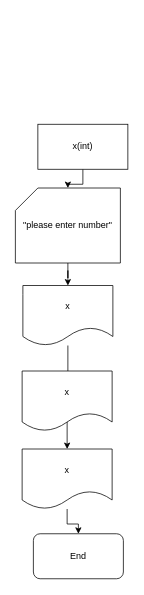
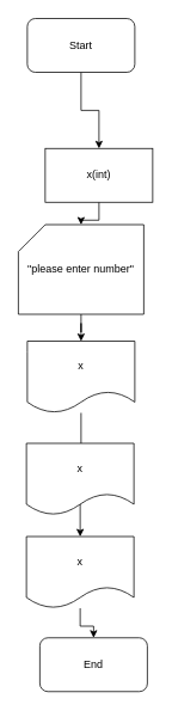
  <mxCell id="0" />
  <mxCell id="1" parent="0" />
+ <mxCell id="2" value="" style="edgeStyle=orthogonalEdgeStyle;rounded=0;orthogonalLoop=1;jettySize=auto;html=1;" edge="1" parent="1" source="3" target="8"><mxGeometry relative="1" as="geometry" /></mxCell>
+ <mxCell id="3" value="Start" style="rounded=1;whiteSpace=wrap;html=1;" parent="1" vertex="1"><mxGeometry x="30" y="20" width="120" height="60" as="geometry" /></mxCell>
  <mxCell id="4" value="End" style="rounded=1;whiteSpace=wrap;html=1;" parent="1" vertex="1"><mxGeometry x="44" y="711" width="120" height="60" as="geometry" /></mxCell>
  <mxCell id="5" value="" style="edgeStyle=orthogonalEdgeStyle;rounded=0;orthogonalLoop=1;jettySize=auto;html=1;" edge="1" parent="1" source="6" target="10"><mxGeometry relative="1" as="geometry" /></mxCell>
  <mxCell id="6" value="&quot;please enter number&quot;" style="shape=card;whiteSpace=wrap;html=1;" parent="1" vertex="1"><mxGeometry x="20" y="250" width="140" height="100" as="geometry" /></mxCell>
  <mxCell id="7" value="" style="edgeStyle=orthogonalEdgeStyle;rounded=0;orthogonalLoop=1;jettySize=auto;html=1;" edge="1" parent="1" source="8" target="6"><mxGeometry relative="1" as="geometry" /></mxCell>
  <mxCell id="8" value="x(int)" style="rounded=0;whiteSpace=wrap;html=1;" vertex="1" parent="1"><mxGeometry x="50" y="165" width="120" height="60" as="geometry" /></mxCell>
  <mxCell id="9" value="" style="edgeStyle=orthogonalEdgeStyle;rounded=0;orthogonalLoop=1;jettySize=auto;html=1;" edge="1" parent="1" source="10" target="13"><mxGeometry relative="1" as="geometry" /></mxCell>
  <mxCell id="10" value="x" style="shape=document;whiteSpace=wrap;html=1;boundedLbl=1;" vertex="1" parent="1"><mxGeometry x="30" y="380" width="120" height="80" as="geometry" /></mxCell>
  <mxCell id="11" value="x" style="shape=document;whiteSpace=wrap;html=1;boundedLbl=1;" vertex="1" parent="1"><mxGeometry x="29" y="494" width="120" height="80" as="geometry" /></mxCell>
  <mxCell id="12" value="" style="edgeStyle=orthogonalEdgeStyle;rounded=0;orthogonalLoop=1;jettySize=auto;html=1;" edge="1" parent="1" source="13" target="4"><mxGeometry relative="1" as="geometry" /></mxCell>
  <mxCell id="13" value="x" style="shape=document;whiteSpace=wrap;html=1;boundedLbl=1;" vertex="1" parent="1"><mxGeometry x="29" y="598" width="120" height="80" as="geometry" /></mxCell>
